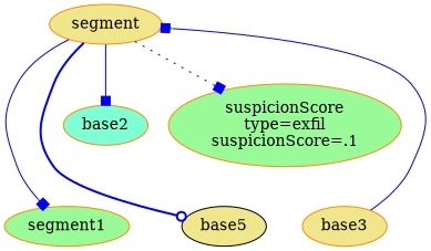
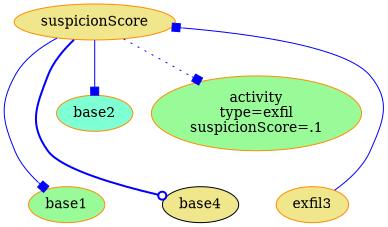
  digraph {
    node [color=darkorange fillcolor=khaki style=filled]
    edge [arrowhead=box color=blue style=solid]
-   base1 [fillcolor=palegreen label=segment1]
-   segment
+   base1 [fillcolor=palegreen]
+   segment [label=suspicionScore]
    base2 [fillcolor=aquamarine]
-   base4 [color=black label=base5]
-   n5 [fillcolor=palegreen label="suspicionScore\ntype=exfil\nsuspicionScore=.1"]
-   base3
+   base4 [color=black]
+   n5 [fillcolor=palegreen label="activity\ntype=exfil\nsuspicionScore=.1"]
+   base3 [label=exfil3]
    segment -> base1
    segment -> base2
    segment -> base4 [arrowhead=odot style=bold]
    segment -> n5 [style=dotted]
    n5 -> base1 [style=invis arrowhead="" color=""]
    n5 -> base4 [style=invis arrowhead="" color=""]
    n5 -> base3 [style=invis arrowhead="" color=""]
    base3 -> segment
  }
